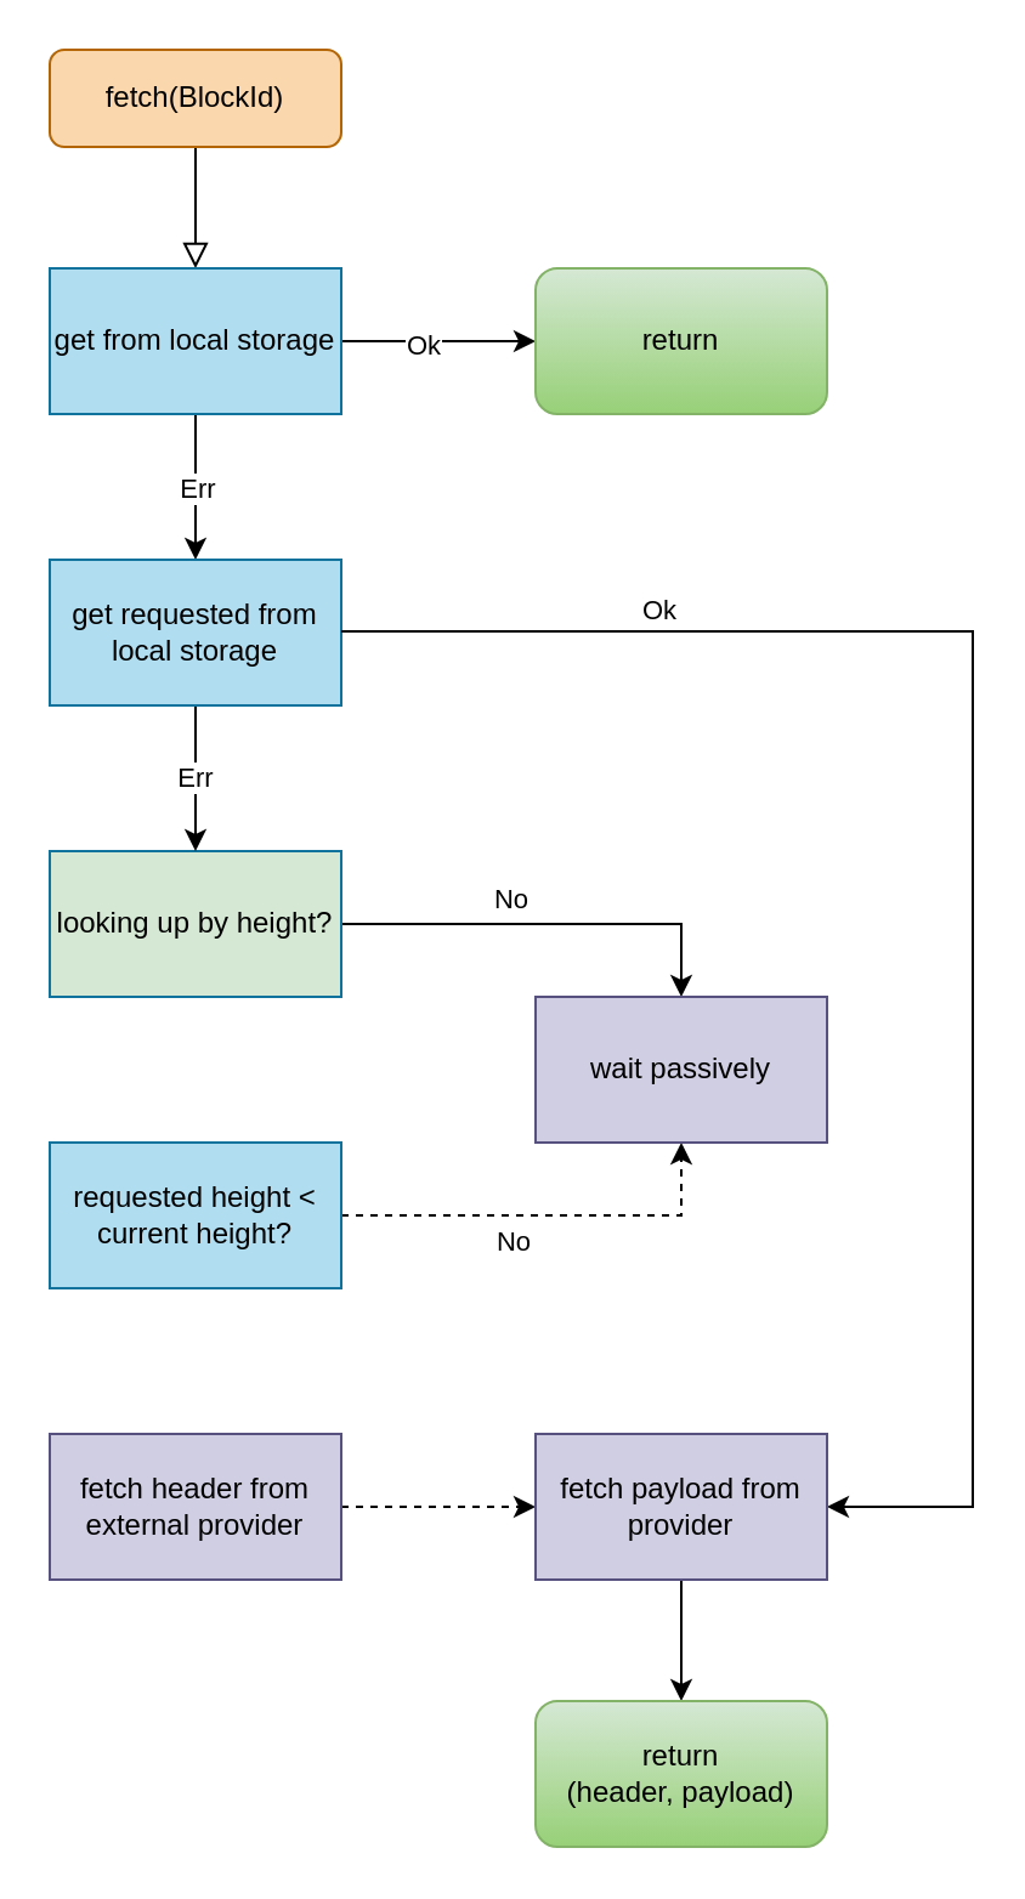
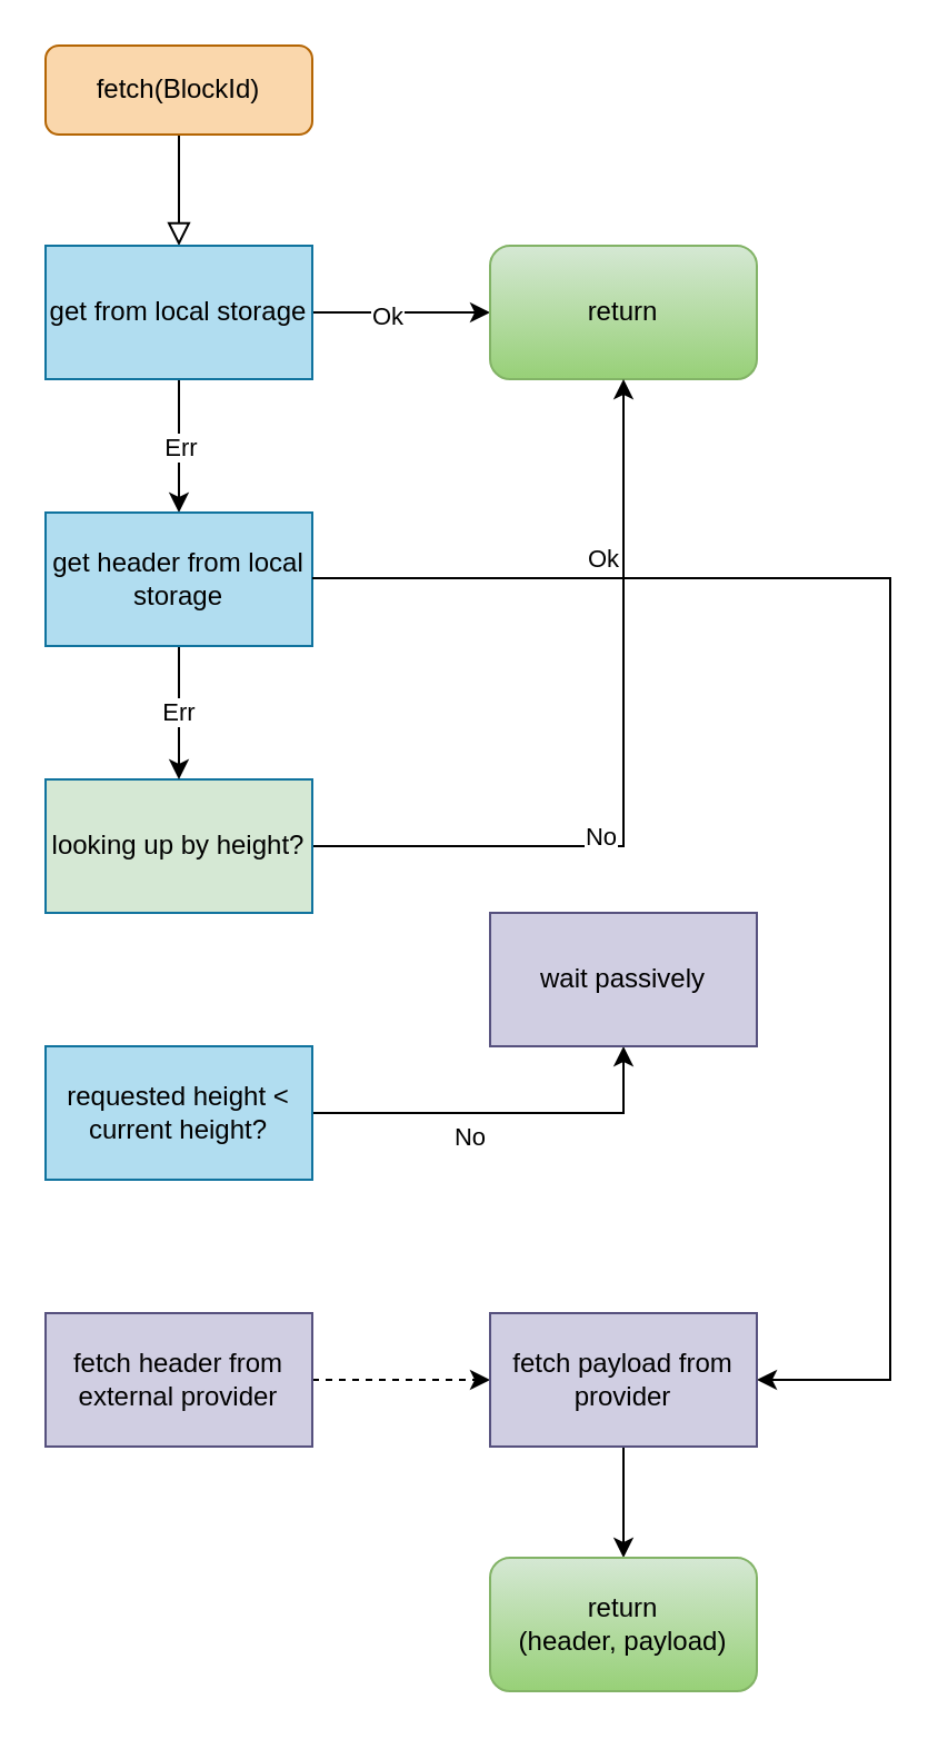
  <mxCell id="0" />
  <mxCell id="1" parent="0" />
  <mxCell id="2" value="" style="rounded=0;html=1;jettySize=auto;orthogonalLoop=1;fontSize=11;endArrow=block;endFill=0;endSize=8;strokeWidth=1;shadow=0;labelBackgroundColor=none;edgeStyle=orthogonalEdgeStyle;" edge="1" parent="1" source="3"><mxGeometry relative="1" as="geometry"><mxPoint x="80" y="110" as="targetPoint" /></mxGeometry></mxCell>
  <mxCell id="3" value="&lt;font color=&quot;#000000&quot;&gt;fetch(BlockId)&lt;/font&gt;" style="rounded=1;whiteSpace=wrap;html=1;fontSize=12;glass=0;strokeWidth=1;shadow=0;fillColor=#fad7ac;strokeColor=#b46504;" vertex="1" parent="1"><mxGeometry x="20" y="20" width="120" height="40" as="geometry" /></mxCell>
  <mxCell id="4" style="edgeStyle=orthogonalEdgeStyle;rounded=0;orthogonalLoop=1;jettySize=auto;html=1;exitX=1;exitY=0.5;exitDx=0;exitDy=0;entryX=0;entryY=0.5;entryDx=0;entryDy=0;" edge="1" parent="1" source="8" target="9"><mxGeometry relative="1" as="geometry" /></mxCell>
  <mxCell id="5" value="Ok" style="edgeLabel;html=1;align=center;verticalAlign=middle;resizable=0;points=[];" vertex="1" connectable="0" parent="4"><mxGeometry x="-0.175" y="-1" relative="1" as="geometry"><mxPoint as="offset" /></mxGeometry></mxCell>
  <mxCell id="6" style="edgeStyle=orthogonalEdgeStyle;rounded=0;orthogonalLoop=1;jettySize=auto;html=1;exitX=0.5;exitY=1;exitDx=0;exitDy=0;" edge="1" parent="1" source="8"><mxGeometry relative="1" as="geometry"><mxPoint x="80" y="230" as="targetPoint" /></mxGeometry></mxCell>
  <mxCell id="7" value="Err" style="edgeLabel;html=1;align=center;verticalAlign=middle;resizable=0;points=[];" vertex="1" connectable="0" parent="6"><mxGeometry x="0.108" y="-1" relative="1" as="geometry"><mxPoint x="1" y="-3" as="offset" /></mxGeometry></mxCell>
  <mxCell id="8" value="&lt;font color=&quot;#000000&quot;&gt;get from local storage&lt;/font&gt;" style="rounded=0;whiteSpace=wrap;html=1;fillColor=#b1ddf0;strokeColor=#10739e;" vertex="1" parent="1"><mxGeometry x="20" y="110" width="120" height="60" as="geometry" /></mxCell>
  <mxCell id="9" value="&lt;font color=&quot;#000000&quot;&gt;return&lt;/font&gt;" style="rounded=1;whiteSpace=wrap;html=1;fillColor=#d5e8d4;strokeColor=#82b366;gradientColor=#97d077;" vertex="1" parent="1"><mxGeometry x="220" y="110" width="120" height="60" as="geometry" /></mxCell>
- <mxCell id="10" value="No" style="edgeStyle=orthogonalEdgeStyle;rounded=0;orthogonalLoop=1;jettySize=auto;html=1;exitX=1;exitY=0.5;exitDx=0;exitDy=0;entryX=0.5;entryY=0;entryDx=0;entryDy=0;" edge="1" parent="1" source="11" target="17"><mxGeometry x="-0.176" y="10" relative="1" as="geometry"><mxPoint x="80" y="500" as="targetPoint" /><mxPoint as="offset" /></mxGeometry></mxCell>
+ <mxCell id="10" value="No" style="edgeStyle=orthogonalEdgeStyle;rounded=0;orthogonalLoop=1;jettySize=auto;html=1;exitX=1;exitY=0.5;exitDx=0;exitDy=0;" edge="1" parent="1" source="11" target="9"><mxGeometry x="-0.176" y="10" relative="1" as="geometry"><mxPoint x="80" y="500" as="targetPoint" /><mxPoint as="offset" /></mxGeometry></mxCell>
  <mxCell id="11" value="&lt;font color=&quot;#000000&quot;&gt;looking up by height?&lt;/font&gt;" style="rounded=0;whiteSpace=wrap;html=1;fillColor=#d5e8d4;strokeColor=#10739e;" vertex="1" parent="1"><mxGeometry x="20" y="350" width="120" height="60" as="geometry" /></mxCell>
- <mxCell id="12" style="edgeStyle=orthogonalEdgeStyle;rounded=0;orthogonalLoop=1;jettySize=auto;html=1;exitX=1;exitY=0.5;exitDx=0;exitDy=0;entryX=0.5;entryY=1;entryDx=0;entryDy=0;dashed=1;" edge="1" parent="1" source="14" target="17"><mxGeometry relative="1" as="geometry"><mxPoint x="420" y="380" as="targetPoint" /></mxGeometry></mxCell>
+ <mxCell id="12" style="edgeStyle=orthogonalEdgeStyle;rounded=0;orthogonalLoop=1;jettySize=auto;html=1;exitX=1;exitY=0.5;exitDx=0;exitDy=0;entryX=0.5;entryY=1;entryDx=0;entryDy=0;" edge="1" parent="1" source="14" target="17"><mxGeometry relative="1" as="geometry"><mxPoint x="420" y="380" as="targetPoint" /></mxGeometry></mxCell>
  <mxCell id="13" value="No" style="edgeLabel;html=1;align=center;verticalAlign=middle;resizable=0;points=[];" vertex="1" connectable="0" parent="12"><mxGeometry x="-0.056" y="-3" relative="1" as="geometry"><mxPoint x="-10" y="7" as="offset" /></mxGeometry></mxCell>
  <mxCell id="14" value="&lt;font color=&quot;#000000&quot;&gt;requested height &amp;lt; current height?&lt;/font&gt;" style="rounded=0;whiteSpace=wrap;html=1;fillColor=#b1ddf0;strokeColor=#10739e;" vertex="1" parent="1"><mxGeometry x="20" y="470" width="120" height="60" as="geometry" /></mxCell>
  <mxCell id="15" style="edgeStyle=orthogonalEdgeStyle;rounded=0;orthogonalLoop=1;jettySize=auto;html=1;exitX=1;exitY=0.5;exitDx=0;exitDy=0;entryX=0;entryY=0.5;entryDx=0;entryDy=0;dashed=1;" edge="1" parent="1" source="16" target="23"><mxGeometry relative="1" as="geometry" /></mxCell>
  <mxCell id="16" value="&lt;font color=&quot;#000000&quot;&gt;fetch header from external provider&lt;/font&gt;" style="rounded=0;whiteSpace=wrap;html=1;fillColor=#d0cee2;strokeColor=#56517e;" vertex="1" parent="1"><mxGeometry x="20" y="590" width="120" height="60" as="geometry" /></mxCell>
  <mxCell id="17" value="&lt;font color=&quot;#000000&quot;&gt;wait passively&lt;/font&gt;" style="rounded=0;whiteSpace=wrap;html=1;fillColor=#d0cee2;strokeColor=#56517e;" vertex="1" parent="1"><mxGeometry x="220" y="410" width="120" height="60" as="geometry" /></mxCell>
  <mxCell id="18" value="Err" style="edgeStyle=orthogonalEdgeStyle;rounded=0;orthogonalLoop=1;jettySize=auto;html=1;exitX=0.5;exitY=1;exitDx=0;exitDy=0;" edge="1" parent="1" source="19"><mxGeometry relative="1" as="geometry"><mxPoint x="80" y="350" as="targetPoint" /></mxGeometry></mxCell>
- <mxCell id="19" value="&lt;font color=&quot;#000000&quot;&gt;get requested from local storage&lt;/font&gt;" style="rounded=0;whiteSpace=wrap;html=1;fillColor=#b1ddf0;strokeColor=#10739e;" vertex="1" parent="1"><mxGeometry x="20" y="230" width="120" height="60" as="geometry" /></mxCell>
+ <mxCell id="19" value="&lt;font color=&quot;#000000&quot;&gt;get header from local storage&lt;/font&gt;" style="rounded=0;whiteSpace=wrap;html=1;fillColor=#b1ddf0;strokeColor=#10739e;" vertex="1" parent="1"><mxGeometry x="20" y="230" width="120" height="60" as="geometry" /></mxCell>
  <mxCell id="20" style="edgeStyle=orthogonalEdgeStyle;rounded=0;orthogonalLoop=1;jettySize=auto;html=1;exitX=1;exitY=0.5;exitDx=0;exitDy=0;entryX=1;entryY=0.5;entryDx=0;entryDy=0;" edge="1" parent="1" target="23"><mxGeometry relative="1" as="geometry"><mxPoint x="140" y="259.5" as="sourcePoint" /><mxPoint x="260" y="280" as="targetPoint" /><Array as="points"><mxPoint x="400" y="260" /><mxPoint x="400" y="620" /></Array></mxGeometry></mxCell>
  <mxCell id="21" value="Ok" style="edgeLabel;html=1;align=center;verticalAlign=middle;resizable=0;points=[];" vertex="1" connectable="0" parent="20"><mxGeometry x="-0.175" y="-1" relative="1" as="geometry"><mxPoint x="-129" y="-30" as="offset" /></mxGeometry></mxCell>
  <mxCell id="22" style="edgeStyle=orthogonalEdgeStyle;rounded=0;orthogonalLoop=1;jettySize=auto;html=1;exitX=0.5;exitY=1;exitDx=0;exitDy=0;" edge="1" parent="1" source="23"><mxGeometry relative="1" as="geometry"><mxPoint x="280" y="700" as="targetPoint" /></mxGeometry></mxCell>
  <mxCell id="23" value="&lt;font color=&quot;#000000&quot;&gt;fetch payload from provider&lt;/font&gt;" style="rounded=0;whiteSpace=wrap;html=1;fillColor=#d0cee2;strokeColor=#56517e;" vertex="1" parent="1"><mxGeometry x="220" y="590" width="120" height="60" as="geometry" /></mxCell>
  <mxCell id="24" value="&lt;font color=&quot;#000000&quot;&gt;return&lt;br&gt;(header, payload)&lt;br&gt;&lt;/font&gt;" style="rounded=1;whiteSpace=wrap;html=1;fillColor=#d5e8d4;strokeColor=#82b366;gradientColor=#97d077;" vertex="1" parent="1"><mxGeometry x="220" y="700" width="120" height="60" as="geometry" /></mxCell>
